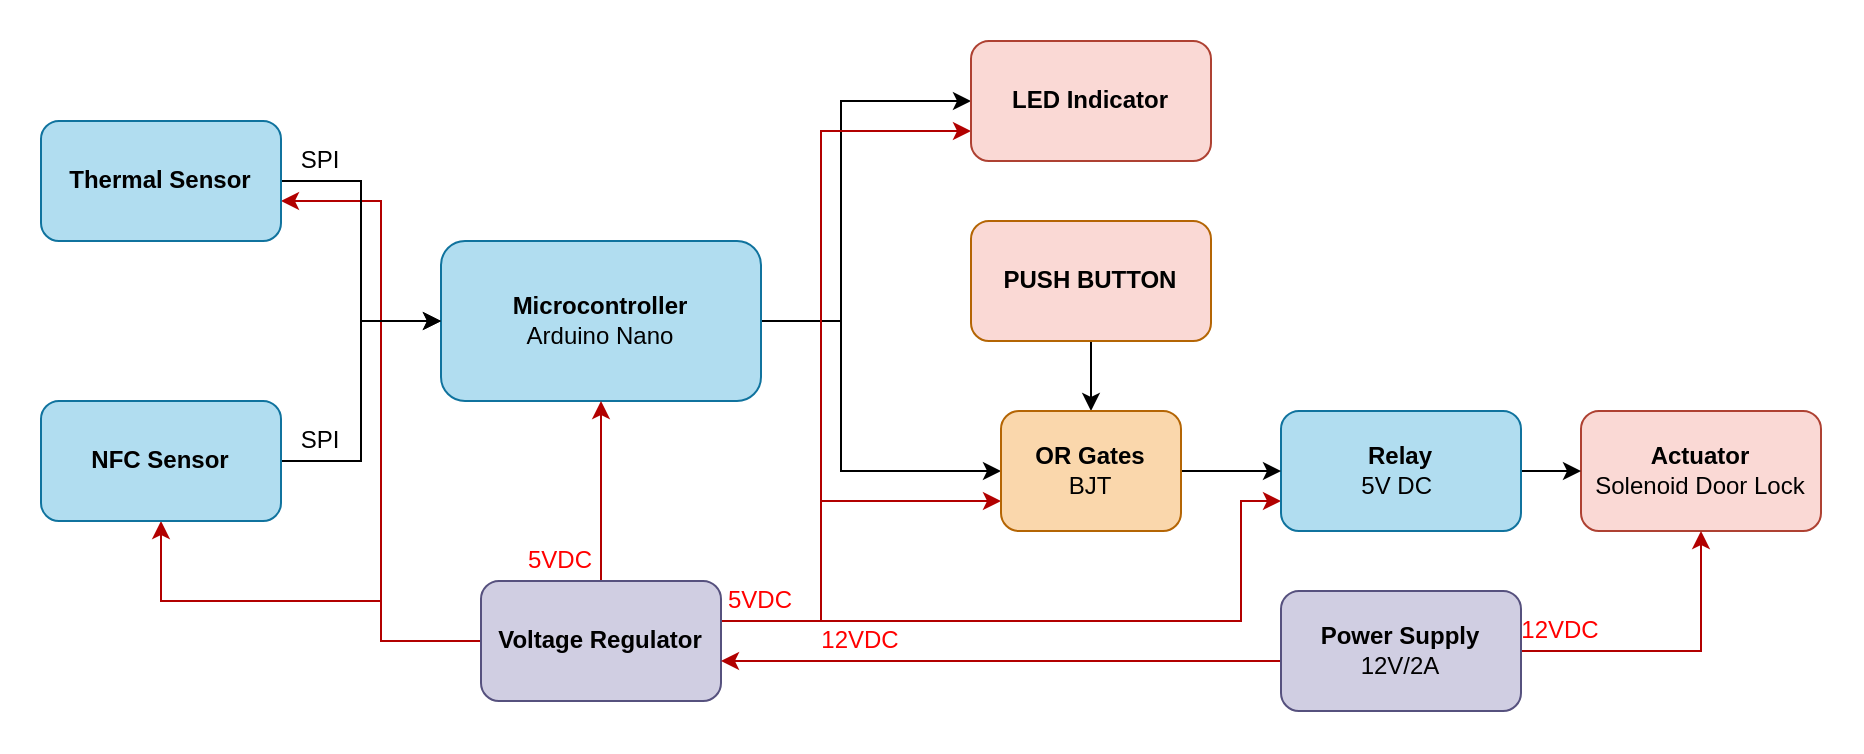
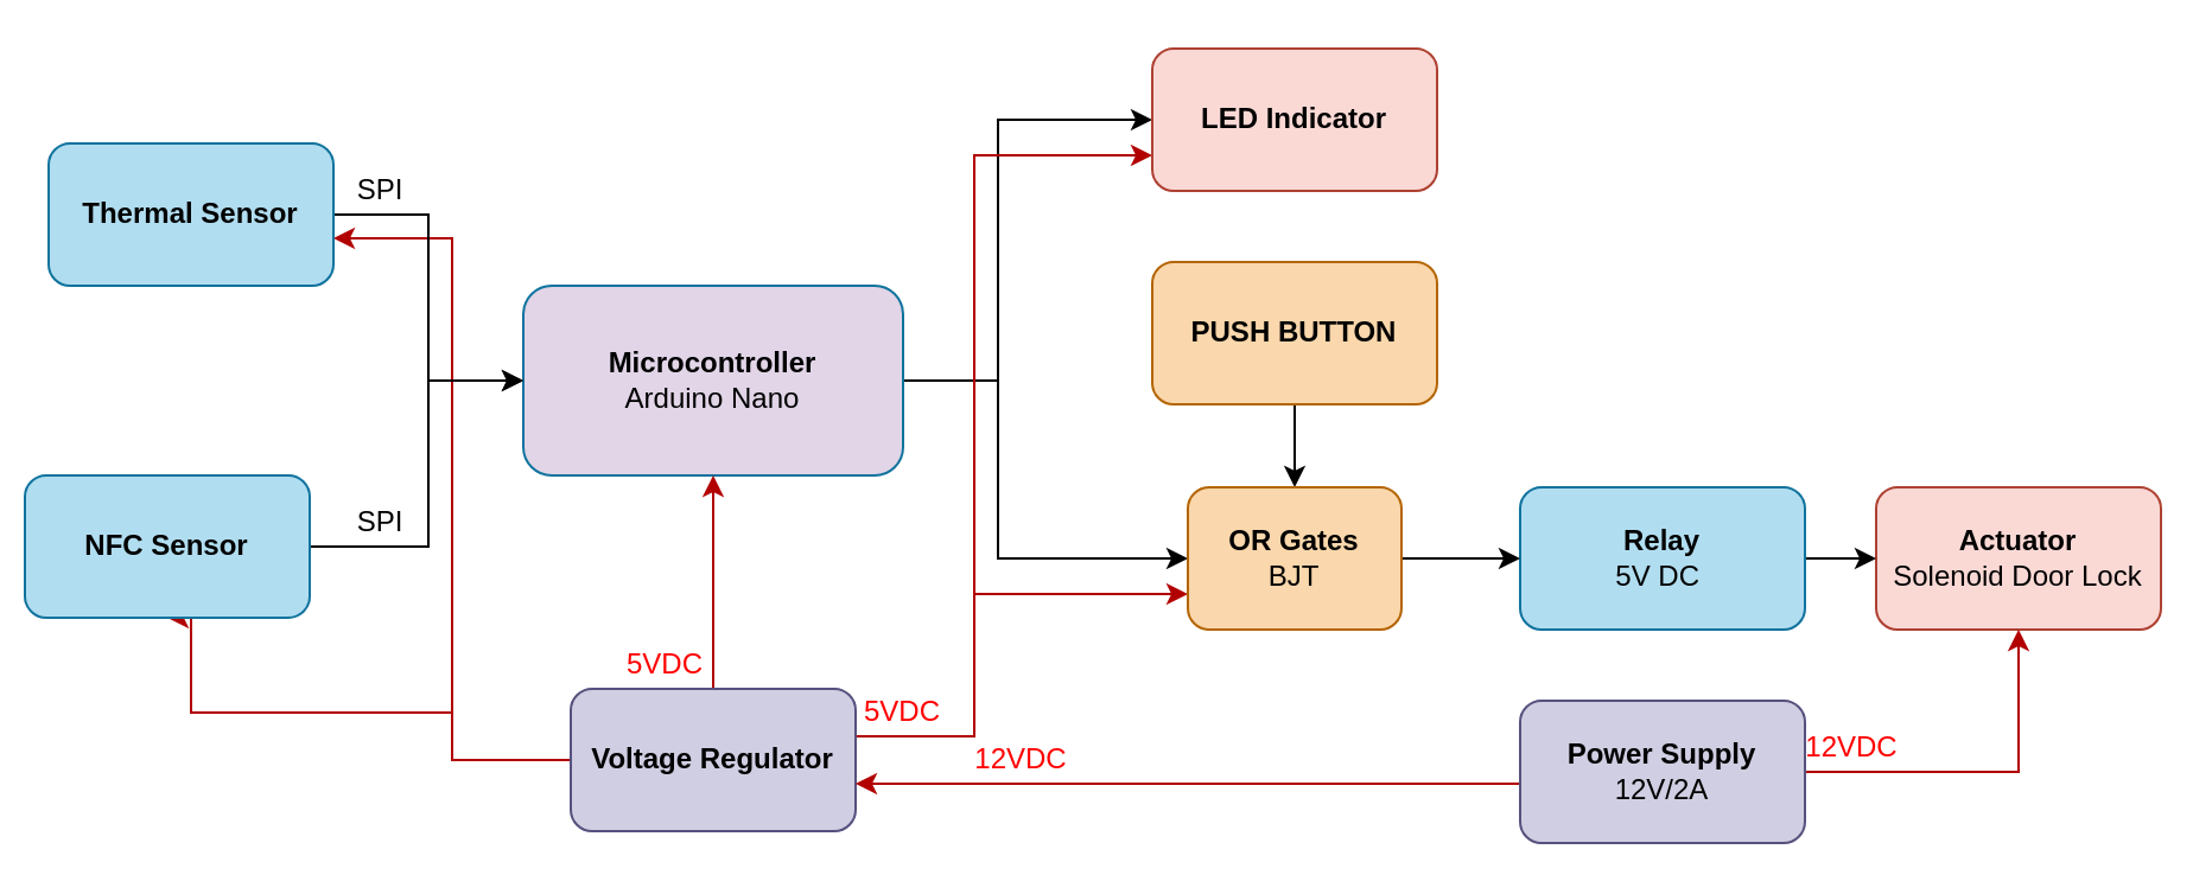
  <mxCell id="0" />
  <mxCell id="1" parent="0" />
  <mxCell id="2" style="edgeStyle=orthogonalEdgeStyle;rounded=0;orthogonalLoop=1;jettySize=auto;html=1;entryX=0;entryY=0.5;entryDx=0;entryDy=0;" parent="1" source="4" target="32" edge="1"><mxGeometry relative="1" as="geometry"><Array as="points"><mxPoint x="420" y="160" /><mxPoint x="420" y="235" /></Array></mxGeometry></mxCell>
  <mxCell id="3" style="edgeStyle=orthogonalEdgeStyle;rounded=0;orthogonalLoop=1;jettySize=auto;html=1;entryX=0;entryY=0.5;entryDx=0;entryDy=0;" parent="1" source="4" target="19" edge="1"><mxGeometry relative="1" as="geometry"><Array as="points"><mxPoint x="420" y="160" /><mxPoint x="420" y="50" /></Array></mxGeometry></mxCell>
- <mxCell id="4" value="&lt;b&gt;Microcontroller&lt;/b&gt;&lt;br&gt;Arduino Nano" style="rounded=1;whiteSpace=wrap;html=1;fillColor=#b1ddf0;strokeColor=#10739e;" parent="1" vertex="1"><mxGeometry x="220" y="120" width="160" height="80" as="geometry" /></mxCell>
+ <mxCell id="4" value="&lt;b&gt;Microcontroller&lt;/b&gt;&lt;br&gt;Arduino Nano" style="rounded=1;whiteSpace=wrap;html=1;fillColor=#e1d5e7;strokeColor=#10739e;" parent="1" vertex="1"><mxGeometry x="220" y="120" width="160" height="80" as="geometry" /></mxCell>
  <mxCell id="5" style="edgeStyle=orthogonalEdgeStyle;rounded=0;orthogonalLoop=1;jettySize=auto;html=1;fillColor=#e51400;strokeColor=#B20000;" parent="1" source="11" target="4" edge="1"><mxGeometry relative="1" as="geometry" /></mxCell>
  <mxCell id="6" style="edgeStyle=orthogonalEdgeStyle;rounded=0;orthogonalLoop=1;jettySize=auto;html=1;fillColor=#e51400;strokeColor=#B20000;" parent="1" source="11" target="16" edge="1"><mxGeometry relative="1" as="geometry"><Array as="points"><mxPoint x="190" y="320" /><mxPoint x="190" y="100" /></Array></mxGeometry></mxCell>
  <mxCell id="7" style="edgeStyle=orthogonalEdgeStyle;rounded=0;orthogonalLoop=1;jettySize=auto;html=1;entryX=0.5;entryY=1;entryDx=0;entryDy=0;fillColor=#e51400;strokeColor=#B20000;" parent="1" source="11" target="18" edge="1"><mxGeometry relative="1" as="geometry"><Array as="points"><mxPoint x="190" y="320" /><mxPoint x="190" y="300" /><mxPoint x="80" y="300" /></Array></mxGeometry></mxCell>
  <mxCell id="8" style="edgeStyle=orthogonalEdgeStyle;rounded=0;orthogonalLoop=1;jettySize=auto;html=1;entryX=0;entryY=0.75;entryDx=0;entryDy=0;fillColor=#e51400;strokeColor=#B20000;" parent="1" source="11" target="19" edge="1"><mxGeometry relative="1" as="geometry"><Array as="points"><mxPoint x="410" y="310" /><mxPoint x="410" y="65" /></Array></mxGeometry></mxCell>
  <mxCell id="9" style="edgeStyle=orthogonalEdgeStyle;rounded=0;orthogonalLoop=1;jettySize=auto;html=1;entryX=0;entryY=0.75;entryDx=0;entryDy=0;fillColor=#e51400;strokeColor=#B20000;" parent="1" source="11" target="32" edge="1"><mxGeometry relative="1" as="geometry"><Array as="points"><mxPoint x="410" y="310" /><mxPoint x="410" y="250" /></Array></mxGeometry></mxCell>
- <mxCell id="10" style="edgeStyle=orthogonalEdgeStyle;rounded=0;orthogonalLoop=1;jettySize=auto;html=1;entryX=0;entryY=0.75;entryDx=0;entryDy=0;strokeColor=#B20000;fillColor=#e51400;" edge="1" parent="1" source="11" target="14"><mxGeometry relative="1" as="geometry"><Array as="points"><mxPoint x="620" y="310" /><mxPoint x="620" y="250" /></Array></mxGeometry></mxCell>
  <mxCell id="11" value="&lt;b&gt;Voltage Regulator&lt;/b&gt;" style="rounded=1;whiteSpace=wrap;html=1;fillColor=#d0cee2;strokeColor=#56517e;" parent="1" vertex="1"><mxGeometry x="240" y="290" width="120" height="60" as="geometry" /></mxCell>
  <mxCell id="12" value="&lt;b&gt;Actuator&lt;/b&gt;&lt;br&gt;Solenoid Door Lock" style="rounded=1;whiteSpace=wrap;html=1;fillColor=#fad9d5;strokeColor=#ae4132;" parent="1" vertex="1"><mxGeometry x="790" y="205" width="120" height="60" as="geometry" /></mxCell>
  <mxCell id="13" style="edgeStyle=orthogonalEdgeStyle;rounded=0;orthogonalLoop=1;jettySize=auto;html=1;" parent="1" source="14" target="12" edge="1"><mxGeometry relative="1" as="geometry" /></mxCell>
  <mxCell id="14" value="&lt;b&gt;Relay&lt;/b&gt;&lt;br&gt;5V DC&amp;nbsp;" style="rounded=1;whiteSpace=wrap;html=1;fillColor=#b1ddf0;strokeColor=#10739e;" parent="1" vertex="1"><mxGeometry x="640" y="205" width="120" height="60" as="geometry" /></mxCell>
  <mxCell id="15" style="edgeStyle=orthogonalEdgeStyle;rounded=0;orthogonalLoop=1;jettySize=auto;html=1;entryX=0;entryY=0.5;entryDx=0;entryDy=0;fillColor=#0050ef;" parent="1" source="16" target="4" edge="1"><mxGeometry relative="1" as="geometry" /></mxCell>
  <mxCell id="16" value="&lt;b&gt;Thermal Sensor&lt;/b&gt;" style="rounded=1;whiteSpace=wrap;html=1;fillColor=#b1ddf0;strokeColor=#10739e;" parent="1" vertex="1"><mxGeometry x="20" y="60" width="120" height="60" as="geometry" /></mxCell>
  <mxCell id="17" value="" style="edgeStyle=orthogonalEdgeStyle;rounded=0;orthogonalLoop=1;jettySize=auto;html=1;" edge="1" parent="1" source="18" target="4"><mxGeometry relative="1" as="geometry"><mxPoint x="50" y="230" as="targetPoint" /><Array as="points"><mxPoint x="180" y="230" /><mxPoint x="180" y="160" /></Array></mxGeometry></mxCell>
- <mxCell id="18" value="&lt;b&gt;NFC Sensor&lt;/b&gt;" style="rounded=1;whiteSpace=wrap;html=1;fillColor=#b1ddf0;strokeColor=#10739e;" parent="1" vertex="1"><mxGeometry x="20" y="200" width="120" height="60" as="geometry" /></mxCell>
+ <mxCell id="18" value="&lt;b&gt;NFC Sensor&lt;/b&gt;" style="rounded=1;whiteSpace=wrap;html=1;fillColor=#b1ddf0;strokeColor=#10739e;" parent="1" vertex="1"><mxGeometry x="10" y="200" width="120" height="60" as="geometry" /></mxCell>
  <mxCell id="19" value="&lt;b&gt;LED Indicator&lt;/b&gt;" style="rounded=1;whiteSpace=wrap;html=1;fillColor=#fad9d5;strokeColor=#ae4132;" parent="1" vertex="1"><mxGeometry x="485" y="20" width="120" height="60" as="geometry" /></mxCell>
  <mxCell id="20" value="SPI" style="text;html=1;strokeColor=none;fillColor=none;align=center;verticalAlign=middle;whiteSpace=wrap;rounded=0;" vertex="1" parent="1"><mxGeometry x="140" y="70" width="40" height="20" as="geometry" /></mxCell>
  <mxCell id="21" value="SPI" style="text;html=1;strokeColor=none;fillColor=none;align=center;verticalAlign=middle;whiteSpace=wrap;rounded=0;" vertex="1" parent="1"><mxGeometry x="140" y="210" width="40" height="20" as="geometry" /></mxCell>
  <mxCell id="22" value="&lt;font color=&quot;#ff0000&quot;&gt;12VDC&lt;/font&gt;" style="text;html=1;strokeColor=none;fillColor=none;align=center;verticalAlign=middle;whiteSpace=wrap;rounded=0;" vertex="1" parent="1"><mxGeometry x="760" y="305" width="40" height="20" as="geometry" /></mxCell>
  <mxCell id="23" style="edgeStyle=orthogonalEdgeStyle;rounded=0;orthogonalLoop=1;jettySize=auto;html=1;fillColor=#e51400;strokeColor=#B20000;" edge="1" parent="1" source="25"><mxGeometry relative="1" as="geometry"><mxPoint x="360" y="330" as="targetPoint" /><Array as="points"><mxPoint x="360" y="330" /></Array></mxGeometry></mxCell>
  <mxCell id="24" style="edgeStyle=orthogonalEdgeStyle;rounded=0;orthogonalLoop=1;jettySize=auto;html=1;fillColor=#e51400;strokeColor=#B20000;" edge="1" parent="1" source="25" target="12"><mxGeometry relative="1" as="geometry" /></mxCell>
  <mxCell id="25" value="&lt;b&gt;Power Supply &lt;/b&gt;12V/2A" style="rounded=1;whiteSpace=wrap;html=1;fillColor=#d0cee2;strokeColor=#56517e;" vertex="1" parent="1"><mxGeometry x="640" y="295" width="120" height="60" as="geometry" /></mxCell>
  <mxCell id="26" value="&lt;font color=&quot;#ff0000&quot;&gt;12VDC&lt;/font&gt;" style="text;html=1;strokeColor=none;fillColor=none;align=center;verticalAlign=middle;whiteSpace=wrap;rounded=0;" vertex="1" parent="1"><mxGeometry x="410" y="310" width="40" height="20" as="geometry" /></mxCell>
  <mxCell id="27" value="&lt;font color=&quot;#ff0000&quot;&gt;5VDC&lt;/font&gt;" style="text;html=1;strokeColor=none;fillColor=none;align=center;verticalAlign=middle;whiteSpace=wrap;rounded=0;" vertex="1" parent="1"><mxGeometry x="260" y="270" width="40" height="20" as="geometry" /></mxCell>
  <mxCell id="28" value="&lt;font color=&quot;#ff0000&quot;&gt;5VDC&lt;/font&gt;" style="text;html=1;strokeColor=none;fillColor=none;align=center;verticalAlign=middle;whiteSpace=wrap;rounded=0;" vertex="1" parent="1"><mxGeometry x="360" y="290" width="40" height="20" as="geometry" /></mxCell>
  <mxCell id="29" style="edgeStyle=orthogonalEdgeStyle;rounded=0;orthogonalLoop=1;jettySize=auto;html=1;strokeColor=#000000;" edge="1" parent="1" source="30" target="32"><mxGeometry relative="1" as="geometry" /></mxCell>
- <mxCell id="30" value="&lt;b&gt;PUSH BUTTON&lt;/b&gt;" style="rounded=1;whiteSpace=wrap;html=1;fillColor=#fad9d5;strokeColor=#b46504;" vertex="1" parent="1"><mxGeometry x="485" y="110" width="120" height="60" as="geometry" /></mxCell>
+ <mxCell id="30" value="&lt;b&gt;PUSH BUTTON&lt;/b&gt;" style="rounded=1;whiteSpace=wrap;html=1;fillColor=#fad7ac;strokeColor=#b46504;" vertex="1" parent="1"><mxGeometry x="485" y="110" width="120" height="60" as="geometry" /></mxCell>
  <mxCell id="31" style="edgeStyle=orthogonalEdgeStyle;rounded=0;orthogonalLoop=1;jettySize=auto;html=1;strokeColor=#000000;" edge="1" parent="1" source="32" target="14"><mxGeometry relative="1" as="geometry" /></mxCell>
  <mxCell id="32" value="&lt;b&gt;OR Gates&lt;/b&gt;&lt;br&gt;BJT" style="rounded=1;whiteSpace=wrap;html=1;fillColor=#fad7ac;strokeColor=#b46504;" vertex="1" parent="1"><mxGeometry x="500" y="205" width="90" height="60" as="geometry" /></mxCell>
